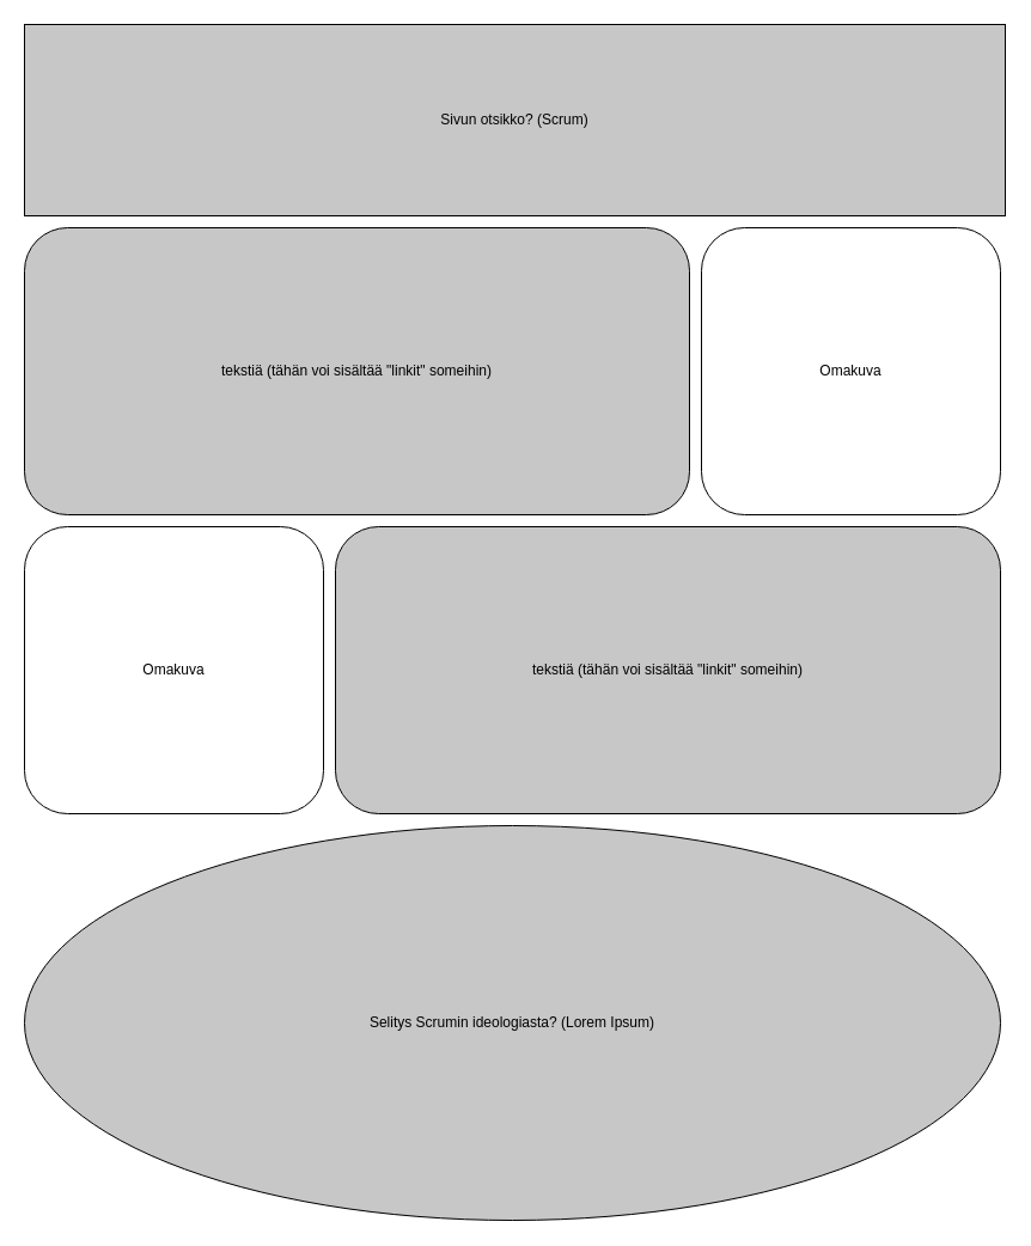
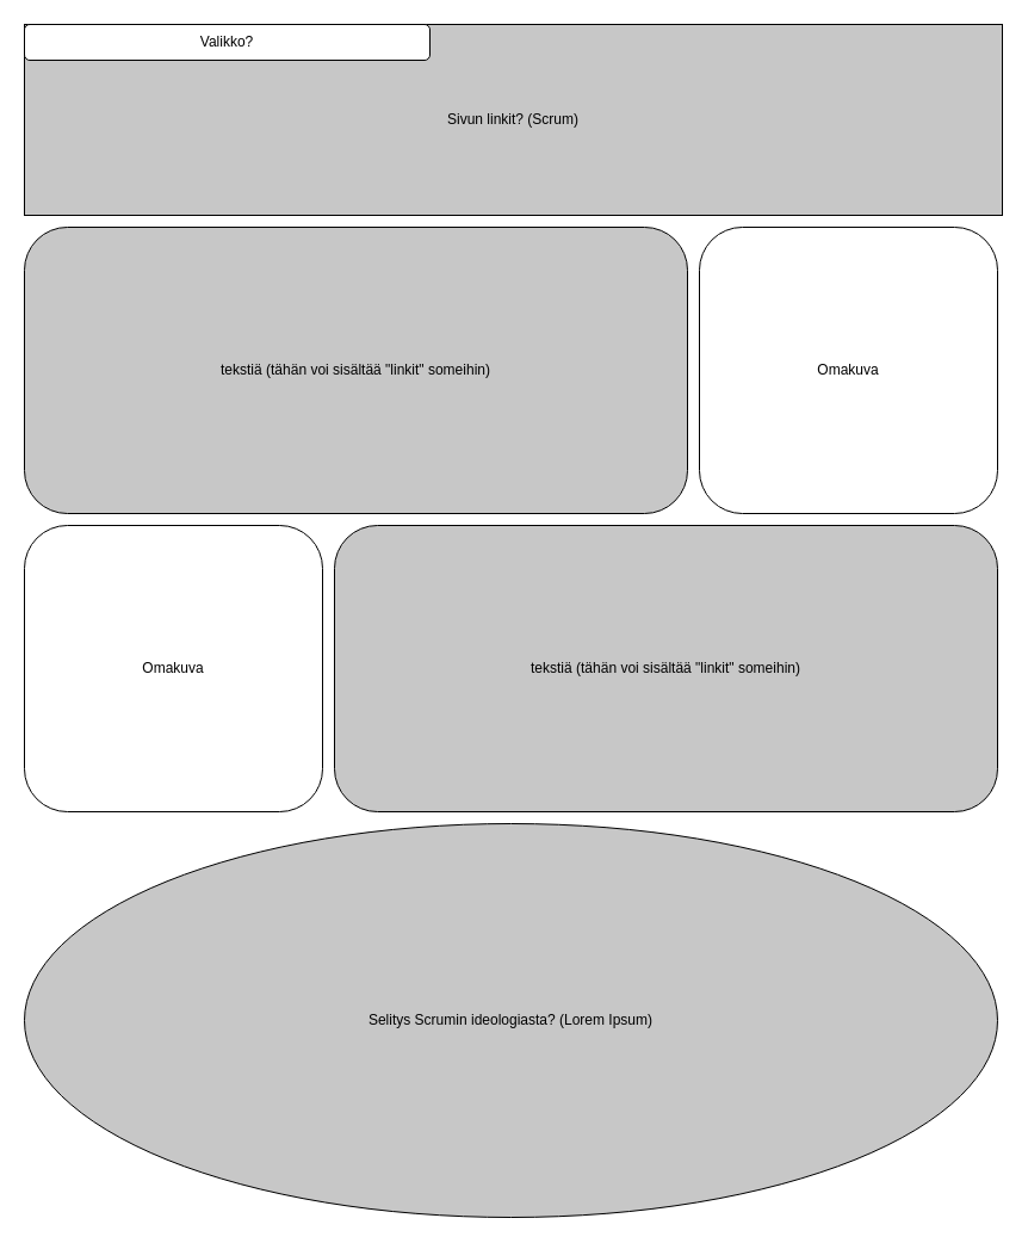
  <mxCell id="0" />
  <mxCell id="1" parent="0" />
- <mxCell id="2" value="Sivun otsikko? (Scrum)" style="rounded=0;whiteSpace=wrap;html=1;fillColor=#C7C7C7;" vertex="1" parent="1"><mxGeometry x="20" width="820" height="160" as="geometry" y="20" /></mxCell>
+ <mxCell id="2" value="Sivun linkit? (Scrum)" style="rounded=0;whiteSpace=wrap;html=1;fillColor=#C7C7C7;" vertex="1" parent="1"><mxGeometry x="20" width="820" height="160" as="geometry" y="20" /></mxCell>
+ <mxCell id="3" value="Valikko?" style="rounded=1;whiteSpace=wrap;html=1;" vertex="1" parent="1"><mxGeometry x="20" width="340" height="30" as="geometry" y="20" /></mxCell>
  <mxCell id="4" value="tekstiä (tähän voi sisältää &quot;linkit&quot; someihin)" style="rounded=1;whiteSpace=wrap;html=1;fillColor=#C7C7C7;" vertex="1" parent="1"><mxGeometry x="20" y="190" width="556" height="240" as="geometry" /></mxCell>
  <mxCell id="5" value="Omakuva" style="rounded=1;whiteSpace=wrap;html=1;" vertex="1" parent="1"><mxGeometry x="586" y="190" width="250" height="240" as="geometry" /></mxCell>
  <mxCell id="6" value="tekstiä (tähän voi sisältää &quot;linkit&quot; someihin)" style="rounded=1;whiteSpace=wrap;html=1;fillColor=#C7C7C7;" vertex="1" parent="1"><mxGeometry x="280" y="440" width="556" height="240" as="geometry" /></mxCell>
  <mxCell id="7" value="Omakuva" style="rounded=1;whiteSpace=wrap;html=1;" vertex="1" parent="1"><mxGeometry x="20" y="440" width="250" height="240" as="geometry" /></mxCell>
  <mxCell id="8" value="Selitys Scrumin ideologiasta? (Lorem Ipsum)" style="ellipse;whiteSpace=wrap;html=1;fillColor=#C7C7C7;" vertex="1" parent="1"><mxGeometry x="20" y="690" width="816" height="330" as="geometry" /></mxCell>
